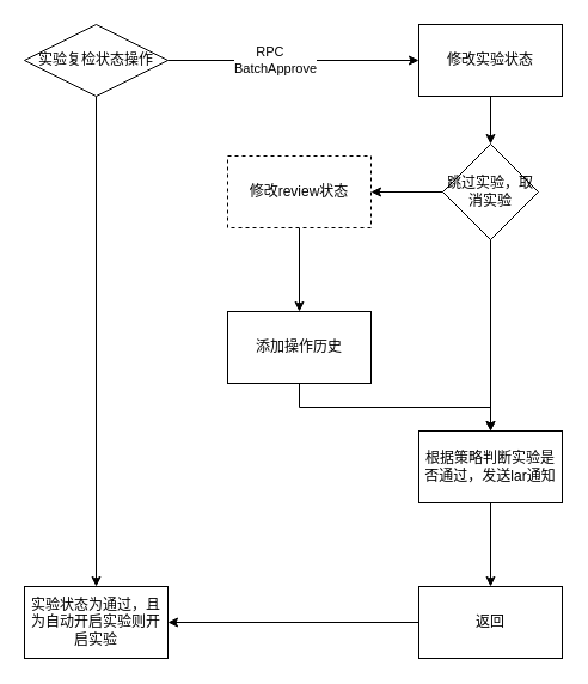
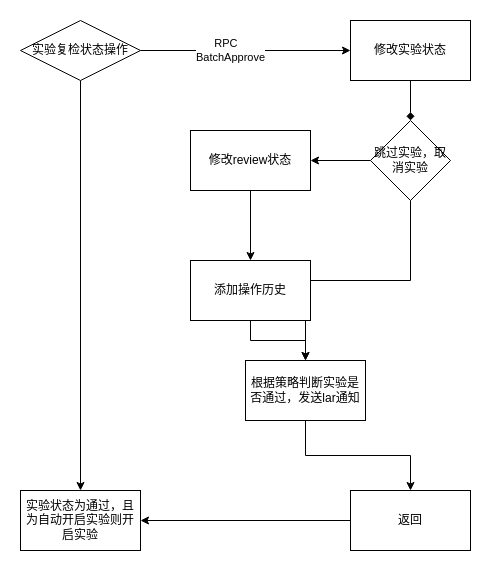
  <mxCell id="0" />
  <mxCell id="1" parent="0" />
  <mxCell id="2" value="RPC&amp;nbsp; &amp;nbsp;&lt;br&gt;BatchApprove" style="edgeStyle=orthogonalEdgeStyle;rounded=0;orthogonalLoop=1;jettySize=auto;html=1;" edge="1" parent="1" source="4" target="6"><mxGeometry x="-0.143" relative="1" as="geometry"><mxPoint as="offset" /></mxGeometry></mxCell>
  <mxCell id="3" value="" style="edgeStyle=orthogonalEdgeStyle;rounded=0;orthogonalLoop=1;jettySize=auto;html=1;" edge="1" parent="1" source="4" target="16"><mxGeometry relative="1" as="geometry" /></mxCell>
  <mxCell id="4" value="实验复检状态操作" style="rhombus;whiteSpace=wrap;html=1;" parent="1" vertex="1"><mxGeometry x="20" y="20" width="120" height="60" as="geometry" /></mxCell>
- <mxCell id="5" value="" style="edgeStyle=orthogonalEdgeStyle;rounded=0;orthogonalLoop=1;jettySize=auto;html=1;entryX=0.5;entryY=0;entryDx=0;entryDy=0;" edge="1" parent="1" source="6" target="13"><mxGeometry relative="1" as="geometry" /></mxCell>
+ <mxCell id="5" value="" style="edgeStyle=orthogonalEdgeStyle;rounded=0;orthogonalLoop=1;jettySize=auto;html=1;entryX=0.5;entryY=0;entryDx=0;entryDy=0;endArrow=diamond;" edge="1" parent="1" source="6" target="13"><mxGeometry relative="1" as="geometry" /></mxCell>
  <mxCell id="6" value="修改实验状态" style="rounded=0;whiteSpace=wrap;html=1;" vertex="1" parent="1"><mxGeometry x="350" y="20" width="120" height="60" as="geometry" /></mxCell>
  <mxCell id="7" value="" style="edgeStyle=orthogonalEdgeStyle;rounded=0;orthogonalLoop=1;jettySize=auto;html=1;" edge="1" parent="1" source="8" target="10"><mxGeometry relative="1" as="geometry" /></mxCell>
- <mxCell id="8" value="根据策略判断实验是否通过，发送lar通知" style="whiteSpace=wrap;html=1;rounded=0;" vertex="1" parent="1"><mxGeometry x="350" y="360" width="120" height="60" as="geometry" /></mxCell>
+ <mxCell id="8" value="根据策略判断实验是否通过，发送lar通知" style="whiteSpace=wrap;html=1;rounded=0;" vertex="1" parent="1"><mxGeometry x="245" y="360" width="120" height="60" as="geometry" /></mxCell>
  <mxCell id="9" style="edgeStyle=orthogonalEdgeStyle;rounded=0;orthogonalLoop=1;jettySize=auto;html=1;exitX=0;exitY=0.5;exitDx=0;exitDy=0;" edge="1" parent="1" source="10" target="16"><mxGeometry relative="1" as="geometry" /></mxCell>
  <mxCell id="10" value="返回" style="whiteSpace=wrap;html=1;rounded=0;" vertex="1" parent="1"><mxGeometry x="350" y="490" width="120" height="60" as="geometry" /></mxCell>
  <mxCell id="11" value="" style="edgeStyle=orthogonalEdgeStyle;rounded=0;orthogonalLoop=1;jettySize=auto;html=1;" edge="1" parent="1" source="13" target="15"><mxGeometry relative="1" as="geometry" /></mxCell>
  <mxCell id="12" style="edgeStyle=orthogonalEdgeStyle;rounded=0;orthogonalLoop=1;jettySize=auto;html=1;exitX=0.5;exitY=1;exitDx=0;exitDy=0;entryX=0.5;entryY=0;entryDx=0;entryDy=0;" edge="1" parent="1" source="13" target="8"><mxGeometry relative="1" as="geometry" /></mxCell>
  <mxCell id="13" value="跳过实验，取消实验" style="rhombus;whiteSpace=wrap;html=1;" vertex="1" parent="1"><mxGeometry x="370" y="120" width="80" height="80" as="geometry" /></mxCell>
  <mxCell id="14" style="edgeStyle=orthogonalEdgeStyle;rounded=0;orthogonalLoop=1;jettySize=auto;html=1;exitX=0.5;exitY=1;exitDx=0;exitDy=0;entryX=0.5;entryY=0;entryDx=0;entryDy=0;" edge="1" parent="1" source="15" target="18"><mxGeometry relative="1" as="geometry" /></mxCell>
- <mxCell id="15" value="修改review状态" style="whiteSpace=wrap;html=1;dashed=1;" vertex="1" parent="1"><mxGeometry x="190" y="130" width="120" height="60" as="geometry" /></mxCell>
+ <mxCell id="15" value="修改review状态" style="whiteSpace=wrap;html=1;" vertex="1" parent="1"><mxGeometry x="190" y="130" width="120" height="60" as="geometry" /></mxCell>
  <mxCell id="16" value="实验状态为通过，且为自动开启实验则开启实验" style="whiteSpace=wrap;html=1;rounded=0;" vertex="1" parent="1"><mxGeometry x="20" y="490" width="120" height="60" as="geometry" /></mxCell>
  <mxCell id="17" style="edgeStyle=orthogonalEdgeStyle;rounded=0;orthogonalLoop=1;jettySize=auto;html=1;exitX=0.5;exitY=1;exitDx=0;exitDy=0;" edge="1" parent="1" source="18" target="8"><mxGeometry relative="1" as="geometry" /></mxCell>
  <mxCell id="18" value="添加操作历史" style="whiteSpace=wrap;html=1;" vertex="1" parent="1"><mxGeometry x="190" y="260" width="120" height="60" as="geometry" /></mxCell>
